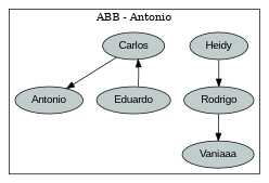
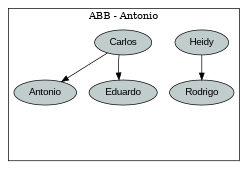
  digraph {
    rankdir=TB
    node [fillcolor=azure3 fontname=Arial shape=oval style=filled]
    n1 [label=" Heidy "]
    n2 [label=" Carlos "]
    n3 [label=" Rodrigo "]
    n4 [label=" Antonio "]
    n5 [label=" Eduardo "]
-   n6 [label=" Vaniaaa "]
    subgraph cluster_1 {
      label="ABB - Antonio"
      n1
      n2
      n3
      n4
      n5
-     n6
    }
    n1 -> n3
    n2 -> n4
-   n5 -> n2
-   n3 -> n6
+   n2 -> n5
  }
